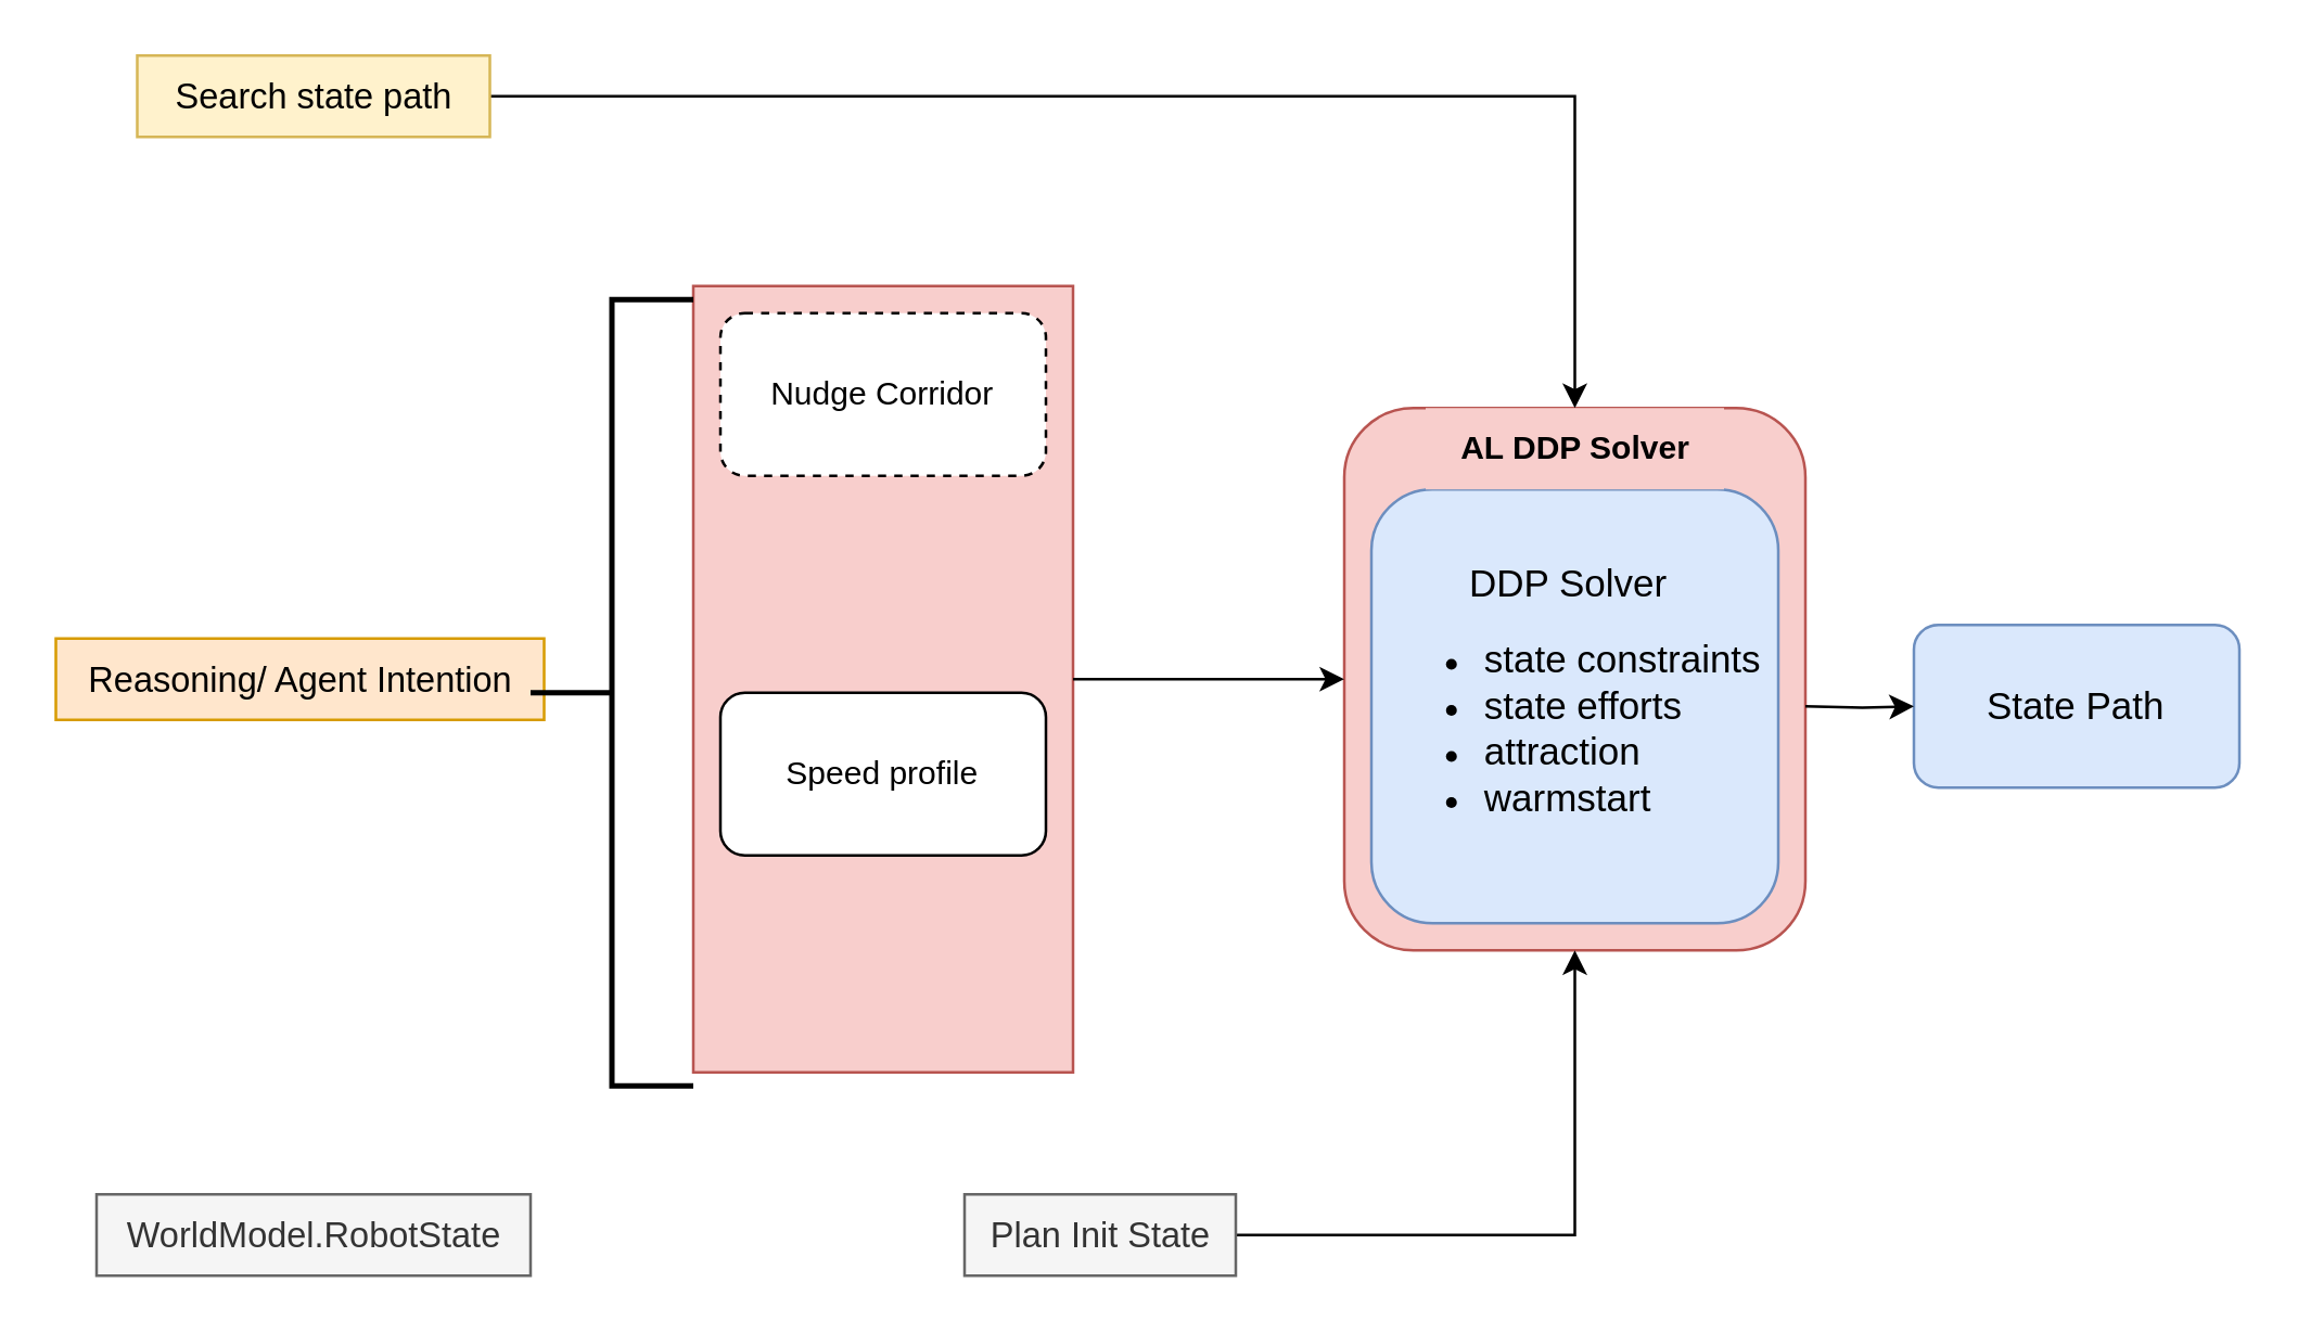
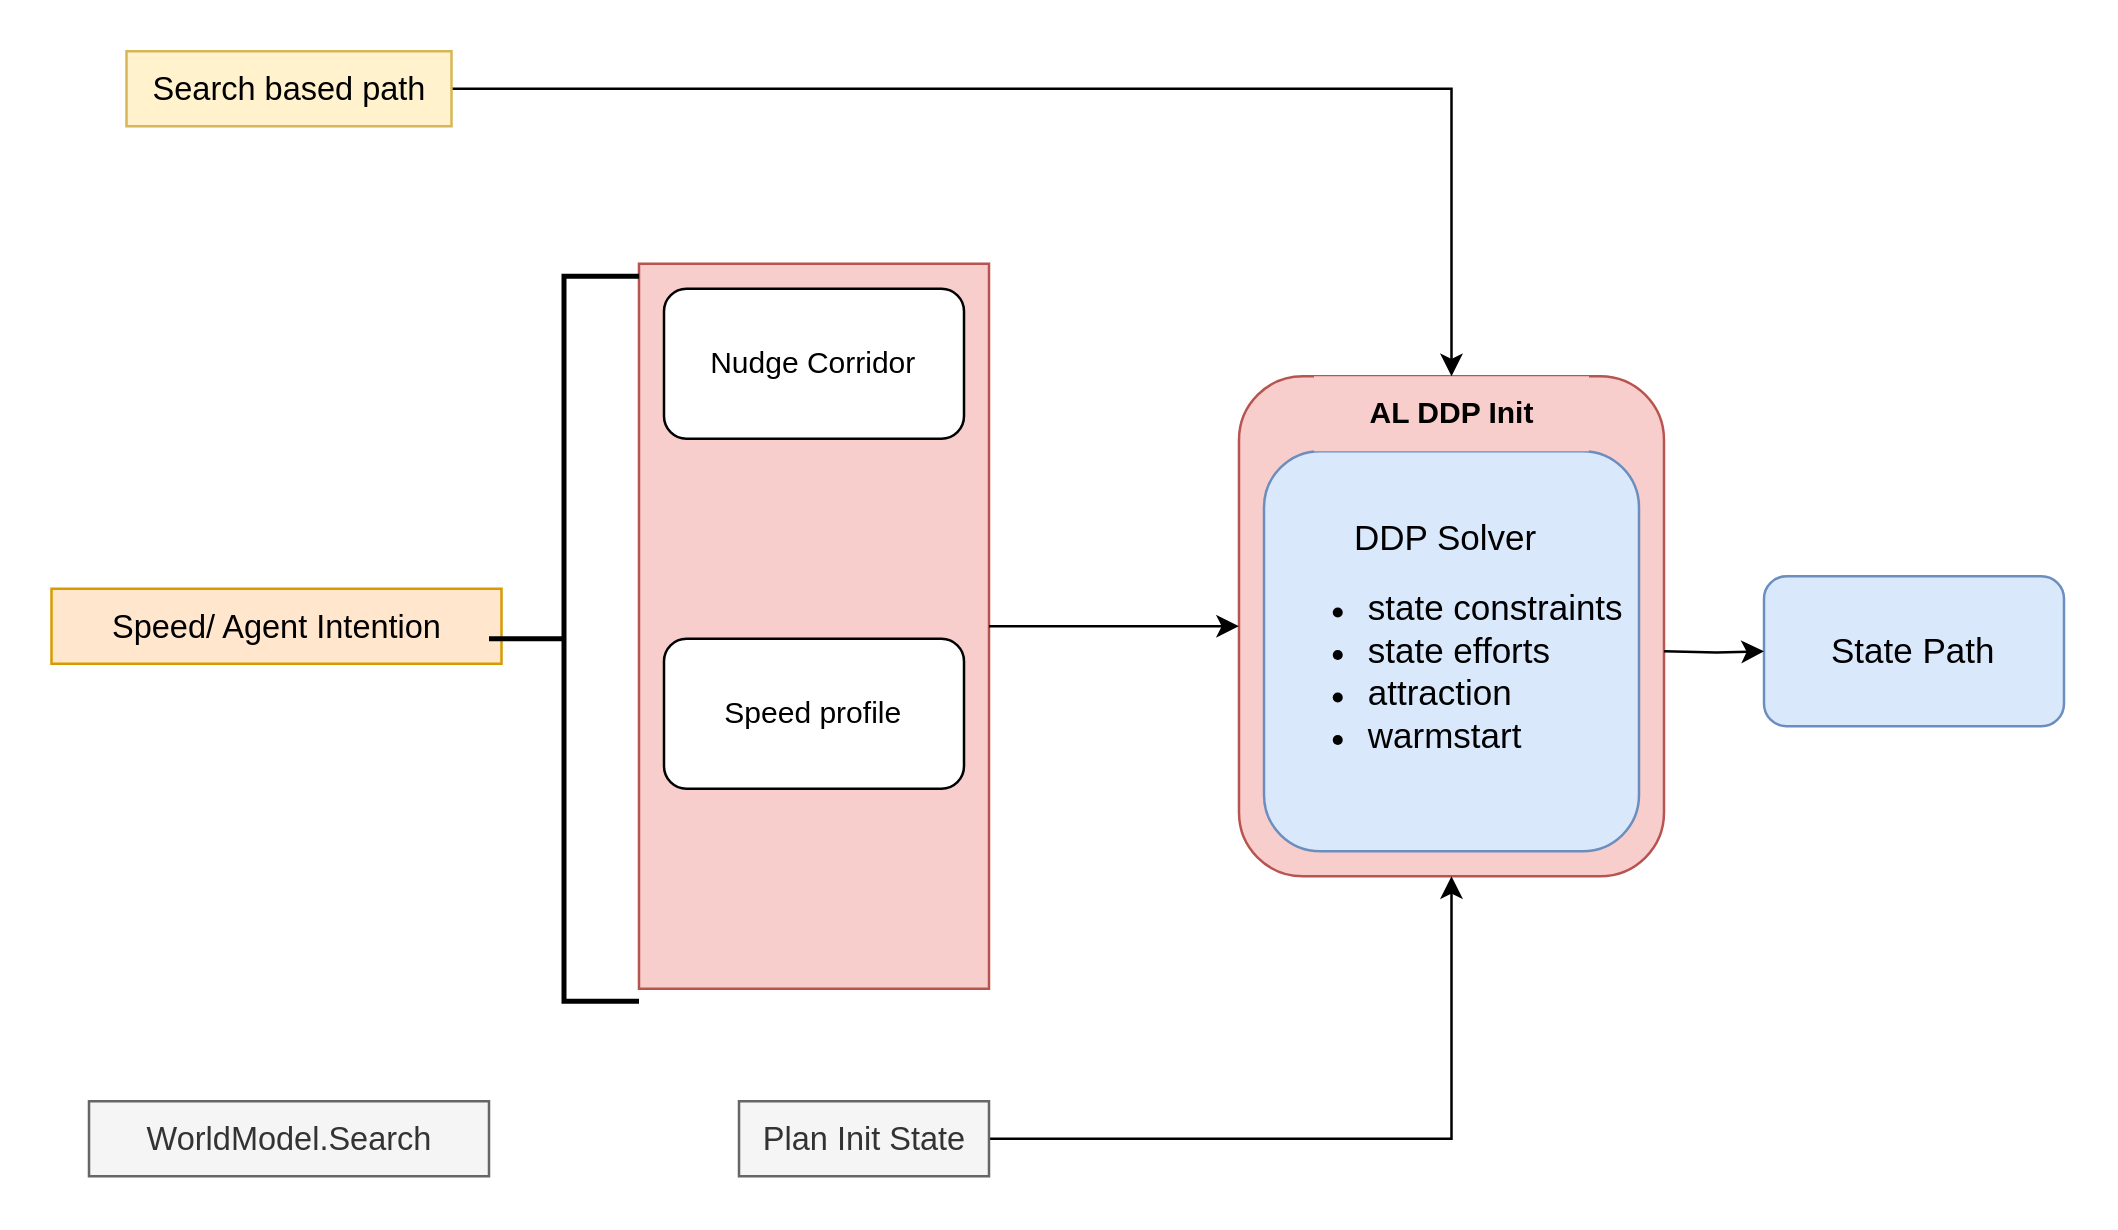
  <mxCell id="0" />
  <mxCell id="1" parent="0" />
  <mxCell id="2" value="" style="rounded=1;whiteSpace=wrap;html=1;fillColor=#f8cecc;strokeColor=#b85450;" vertex="1" parent="1"><mxGeometry x="495" y="150" width="170" height="200" as="geometry" /></mxCell>
- <mxCell id="3" value="Reasoning/ Agent Intention" style="text;html=1;align=center;verticalAlign=middle;resizable=0;points=[];autosize=1;strokeColor=#d79b00;fillColor=#ffe6cc;fontSize=13;" parent="1" vertex="1"><mxGeometry x="20" y="235" width="180" height="30" as="geometry" /></mxCell>
+ <mxCell id="3" value="Speed/ Agent Intention" style="text;html=1;align=center;verticalAlign=middle;resizable=0;points=[];autosize=1;strokeColor=#d79b00;fillColor=#ffe6cc;fontSize=13;" parent="1" vertex="1"><mxGeometry x="20" y="235" width="180" height="30" as="geometry" /></mxCell>
  <mxCell id="4" style="edgeStyle=orthogonalEdgeStyle;rounded=0;orthogonalLoop=1;jettySize=auto;html=1;entryX=0.5;entryY=0;entryDx=0;entryDy=0;" parent="1" source="5" target="2" edge="1"><mxGeometry relative="1" as="geometry" /></mxCell>
- <mxCell id="5" value="Search state path" style="text;html=1;align=center;verticalAlign=middle;resizable=0;points=[];autosize=1;strokeColor=#d6b656;fillColor=#fff2cc;fontSize=13;" parent="1" vertex="1"><mxGeometry x="50" y="20" width="130" height="30" as="geometry" /></mxCell>
- <mxCell id="6" value="WorldModel.RobotState" style="text;html=1;align=center;verticalAlign=middle;resizable=0;points=[];autosize=1;strokeColor=#666666;fillColor=#f5f5f5;fontColor=#333333;fontSize=13;" parent="1" vertex="1"><mxGeometry x="35" y="440" width="160" height="30" as="geometry" /></mxCell>
+ <mxCell id="5" value="Search based path" style="text;html=1;align=center;verticalAlign=middle;resizable=0;points=[];autosize=1;strokeColor=#d6b656;fillColor=#fff2cc;fontSize=13;" parent="1" vertex="1"><mxGeometry x="50" y="20" width="130" height="30" as="geometry" /></mxCell>
+ <mxCell id="6" value="WorldModel.Search" style="text;html=1;align=center;verticalAlign=middle;resizable=0;points=[];autosize=1;strokeColor=#666666;fillColor=#f5f5f5;fontColor=#333333;fontSize=13;" parent="1" vertex="1"><mxGeometry x="35" y="440" width="160" height="30" as="geometry" /></mxCell>
  <mxCell id="7" style="edgeStyle=orthogonalEdgeStyle;rounded=0;orthogonalLoop=1;jettySize=auto;html=1;entryX=0.5;entryY=1;entryDx=0;entryDy=0;" parent="1" source="8" target="2" edge="1"><mxGeometry relative="1" as="geometry" /></mxCell>
- <mxCell id="8" value="Plan Init State" style="text;html=1;align=center;verticalAlign=middle;resizable=0;points=[];autosize=1;strokeColor=#666666;fillColor=#f5f5f5;fontColor=#333333;fontSize=13;" parent="1" vertex="1"><mxGeometry x="355" y="440" width="100" height="30" as="geometry" /></mxCell>
+ <mxCell id="8" value="Plan Init State" style="text;html=1;align=center;verticalAlign=middle;resizable=0;points=[];autosize=1;strokeColor=#666666;fillColor=#f5f5f5;fontColor=#333333;fontSize=13;" parent="1" vertex="1"><mxGeometry x="295" y="440" width="100" height="30" as="geometry" /></mxCell>
  <mxCell id="9" value="" style="group;fillColor=#f8cecc;strokeColor=#b85450;container=0;" parent="1" vertex="1" connectable="0"><mxGeometry x="255" y="105" width="140" height="290" as="geometry" /></mxCell>
  <mxCell id="10" value="State Path" style="whiteSpace=wrap;html=1;align=center;rounded=1;fillColor=#dae8fc;strokeColor=#6c8ebf;fontSize=14;" parent="1" vertex="1"><mxGeometry x="705" y="230" width="120" height="60" as="geometry" /></mxCell>
  <mxCell id="11" value="" style="edgeStyle=orthogonalEdgeStyle;rounded=0;orthogonalLoop=1;jettySize=auto;html=1;" parent="1" target="10" edge="1"><mxGeometry relative="1" as="geometry"><mxPoint x="665" y="260" as="sourcePoint" /></mxGeometry></mxCell>
  <mxCell id="12" value="" style="strokeWidth=2;html=1;shape=mxgraph.flowchart.annotation_2;align=left;labelPosition=right;pointerEvents=1;" parent="1" vertex="1"><mxGeometry x="195" y="110" width="60" height="290" as="geometry" /></mxCell>
  <mxCell id="13" value="&lt;div style=&quot;text-align: center;&quot;&gt;&lt;span style=&quot;font-size: 14px; background-color: transparent; color: light-dark(rgb(0, 0, 0), rgb(255, 255, 255));&quot;&gt;DDP Solver&lt;/span&gt;&lt;/div&gt;&lt;ul&gt;&lt;li&gt;&lt;span style=&quot;background-color: transparent; color: light-dark(rgb(0, 0, 0), rgb(255, 255, 255));&quot;&gt;&lt;font style=&quot;font-size: 14px;&quot;&gt;state constraints&lt;/font&gt;&lt;/span&gt;&lt;/li&gt;&lt;li&gt;&lt;font style=&quot;font-size: 14px;&quot;&gt;state efforts&lt;/font&gt;&lt;/li&gt;&lt;li&gt;&lt;font style=&quot;font-size: 14px;&quot;&gt;attraction&lt;/font&gt;&lt;/li&gt;&lt;li&gt;&lt;font style=&quot;font-size: 14px;&quot;&gt;warmstart&lt;/font&gt;&lt;/li&gt;&lt;/ul&gt;" style="rounded=1;whiteSpace=wrap;html=1;align=left;fillColor=#dae8fc;strokeColor=#6c8ebf;" parent="1" vertex="1"><mxGeometry x="505" y="180" width="150" height="160" as="geometry" /></mxCell>
- <mxCell id="14" value="Nudge Corridor" style="rounded=1;whiteSpace=wrap;html=1;dashed=1;" parent="1" vertex="1"><mxGeometry x="265" y="115" width="120" height="60" as="geometry" /></mxCell>
+ <mxCell id="14" value="Nudge Corridor" style="rounded=1;whiteSpace=wrap;html=1;" parent="1" vertex="1"><mxGeometry x="265" y="115" width="120" height="60" as="geometry" /></mxCell>
  <mxCell id="15" value="Speed profile" style="whiteSpace=wrap;html=1;rounded=1;" parent="1" vertex="1"><mxGeometry x="265" y="255" width="120" height="60" as="geometry" /></mxCell>
- <mxCell id="16" value="&lt;b&gt;AL DDP Solver&lt;/b&gt;" style="text;html=1;align=center;verticalAlign=middle;resizable=0;points=[];autosize=1;strokeColor=none;fillColor=#f8cecc;" vertex="1" parent="1"><mxGeometry x="525" y="150" width="110" height="30" as="geometry" /></mxCell>
+ <mxCell id="16" value="&lt;b&gt;AL DDP Init&lt;/b&gt;" style="text;html=1;align=center;verticalAlign=middle;resizable=0;points=[];autosize=1;strokeColor=none;fillColor=#f8cecc;" vertex="1" parent="1"><mxGeometry x="525" y="150" width="110" height="30" as="geometry" /></mxCell>
  <mxCell id="17" value="" style="endArrow=classic;html=1;rounded=0;entryX=0;entryY=0.5;entryDx=0;entryDy=0;" edge="1" parent="1" target="2"><mxGeometry width="50" height="50" relative="1" as="geometry"><mxPoint x="395" y="250" as="sourcePoint" /><mxPoint x="705" y="220" as="targetPoint" /></mxGeometry></mxCell>
